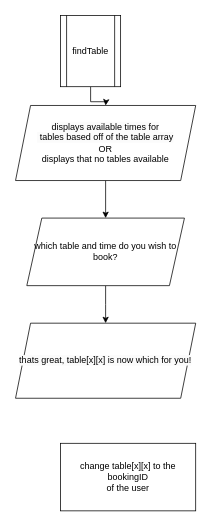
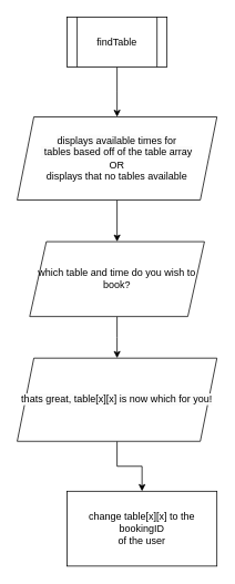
  <mxCell id="0" />
  <mxCell id="1" parent="0" />
  <mxCell id="2" value="" style="edgeStyle=orthogonalEdgeStyle;rounded=0;orthogonalLoop=1;jettySize=auto;html=1;" edge="1" parent="1" source="3"><mxGeometry relative="1" as="geometry"><mxPoint x="140" y="140" as="targetPoint" /></mxGeometry></mxCell>
- <mxCell id="3" value="findTable" style="shape=process;whiteSpace=wrap;html=1;backgroundOutline=1;" vertex="1" parent="1"><mxGeometry x="80" y="20" width="80" height="95" as="geometry" /></mxCell>
+ <mxCell id="3" value="findTable" style="shape=process;whiteSpace=wrap;html=1;backgroundOutline=1;" vertex="1" parent="1"><mxGeometry x="80" y="20" width="120" height="60" as="geometry" /></mxCell>
  <mxCell id="4" value="" style="edgeStyle=orthogonalEdgeStyle;rounded=0;orthogonalLoop=1;jettySize=auto;html=1;" edge="1" parent="1" source="5" target="7"><mxGeometry relative="1" as="geometry" /></mxCell>
  <mxCell id="5" value="&lt;br&gt;&lt;span style=&quot;color: rgb(0, 0, 0); font-family: Helvetica; font-size: 12px; font-style: normal; font-variant-ligatures: normal; font-variant-caps: normal; font-weight: 400; letter-spacing: normal; orphans: 2; text-align: center; text-indent: 0px; text-transform: none; widows: 2; word-spacing: 0px; -webkit-text-stroke-width: 0px; white-space: normal; background-color: rgb(251, 251, 251); text-decoration-thickness: initial; text-decoration-style: initial; text-decoration-color: initial; display: inline !important; float: none;&quot;&gt;displays available times for&lt;/span&gt;&lt;div&gt;&lt;span style=&quot;color: rgb(0, 0, 0); font-family: Helvetica; font-size: 12px; font-style: normal; font-variant-ligatures: normal; font-variant-caps: normal; font-weight: 400; letter-spacing: normal; orphans: 2; text-align: center; text-indent: 0px; text-transform: none; widows: 2; word-spacing: 0px; -webkit-text-stroke-width: 0px; white-space: normal; background-color: rgb(251, 251, 251); text-decoration-thickness: initial; text-decoration-style: initial; text-decoration-color: initial; display: inline !important; float: none;&quot;&gt;&amp;nbsp;tables based off of the table array&lt;/span&gt;&lt;/div&gt;&lt;div&gt;OR&lt;/div&gt;&lt;div&gt;displays that no tables available&lt;br&gt;&lt;br&gt;&lt;/div&gt;" style="shape=parallelogram;perimeter=parallelogramPerimeter;whiteSpace=wrap;html=1;fixedSize=1;" vertex="1" parent="1"><mxGeometry x="20" y="140" width="240" height="100" as="geometry" /></mxCell>
  <mxCell id="6" value="" style="edgeStyle=orthogonalEdgeStyle;rounded=0;orthogonalLoop=1;jettySize=auto;html=1;" edge="1" parent="1" source="7"><mxGeometry relative="1" as="geometry"><mxPoint x="140" y="430" as="targetPoint" /></mxGeometry></mxCell>
  <mxCell id="7" value="which table and time do you wish to book?" style="shape=parallelogram;perimeter=parallelogramPerimeter;whiteSpace=wrap;html=1;fixedSize=1;" vertex="1" parent="1"><mxGeometry x="35" y="290" width="210" height="90" as="geometry" /></mxCell>
  <mxCell id="8" value="change table[x][x] to the bookingID&lt;div&gt;of the user&lt;/div&gt;" style="rounded=0;whiteSpace=wrap;html=1;" vertex="1" parent="1"><mxGeometry x="80" y="590" width="180" height="90" as="geometry" /></mxCell>
+ <mxCell id="9" value="" style="edgeStyle=orthogonalEdgeStyle;rounded=0;orthogonalLoop=1;jettySize=auto;html=1;" edge="1" parent="1" source="10" target="8"><mxGeometry relative="1" as="geometry" /></mxCell>
  <mxCell id="10" value="&lt;br&gt;&lt;span style=&quot;color: rgb(0, 0, 0); font-family: Helvetica; font-size: 12px; font-style: normal; font-variant-ligatures: normal; font-variant-caps: normal; font-weight: 400; letter-spacing: normal; orphans: 2; text-align: center; text-indent: 0px; text-transform: none; widows: 2; word-spacing: 0px; -webkit-text-stroke-width: 0px; white-space: normal; background-color: rgb(251, 251, 251); text-decoration-thickness: initial; text-decoration-style: initial; text-decoration-color: initial; display: inline !important; float: none;&quot;&gt;thats great, table[x][x] is now which for you!&lt;/span&gt;&lt;div&gt;&lt;br/&gt;&lt;/div&gt;" style="shape=parallelogram;perimeter=parallelogramPerimeter;whiteSpace=wrap;html=1;fixedSize=1;" vertex="1" parent="1"><mxGeometry x="20" y="430" width="240" height="100" as="geometry" /></mxCell>
